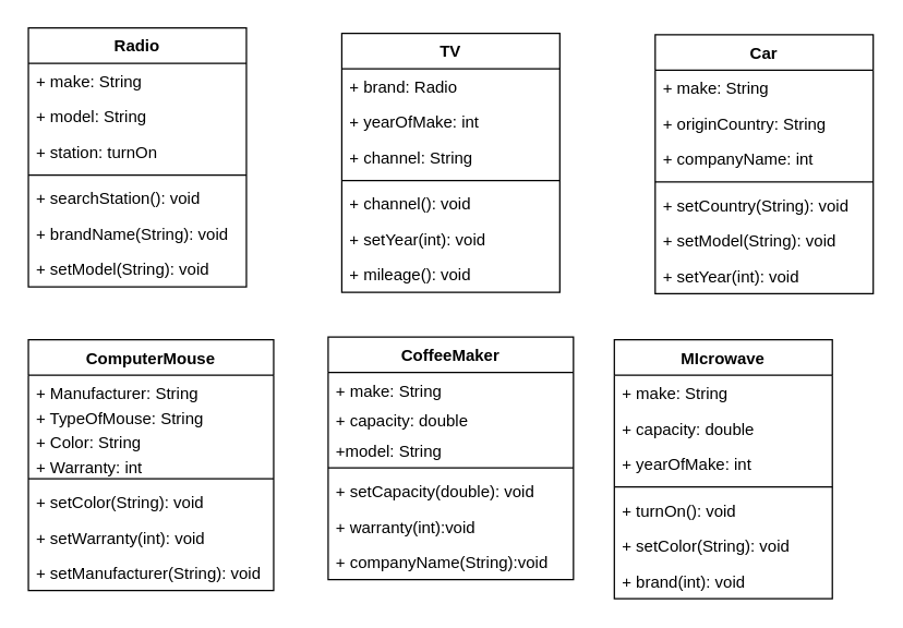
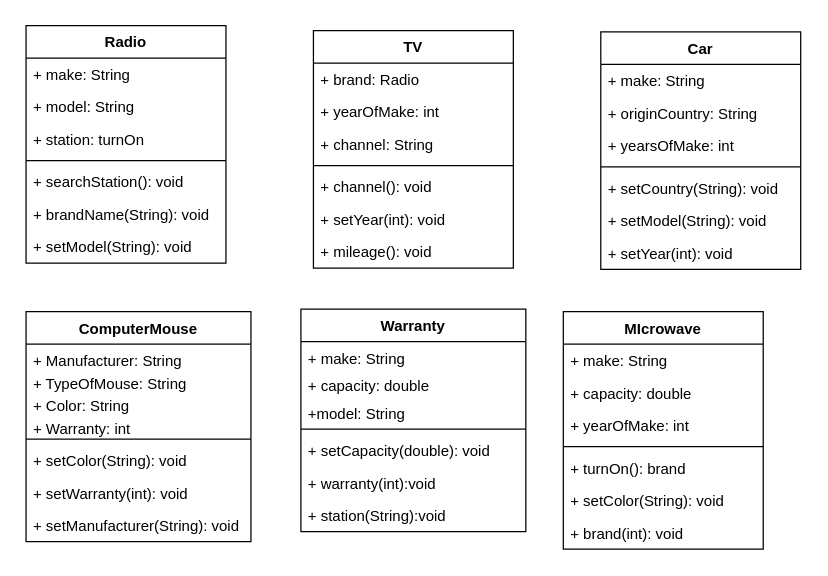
  <mxCell id="0" />
  <mxCell id="1" parent="0" />
  <mxCell id="2" value="Radio" style="swimlane;fontStyle=1;align=center;verticalAlign=top;childLayout=stackLayout;horizontal=1;startSize=26;horizontalStack=0;resizeParent=1;resizeParentMax=0;resizeLast=0;collapsible=1;marginBottom=0;" vertex="1" parent="1"><mxGeometry x="20" y="20" width="160" height="190" as="geometry" /></mxCell>
  <mxCell id="3" value="+ make: String" style="text;strokeColor=none;fillColor=none;align=left;verticalAlign=top;spacingLeft=4;spacingRight=4;overflow=hidden;rotatable=0;points=[[0,0.5],[1,0.5]];portConstraint=eastwest;" vertex="1" parent="2"><mxGeometry y="26" width="160" height="26" as="geometry" /></mxCell>
  <mxCell id="4" value="+ model: String" style="text;strokeColor=none;fillColor=none;align=left;verticalAlign=top;spacingLeft=4;spacingRight=4;overflow=hidden;rotatable=0;points=[[0,0.5],[1,0.5]];portConstraint=eastwest;" vertex="1" parent="2"><mxGeometry y="52" width="160" height="26" as="geometry" /></mxCell>
  <mxCell id="5" value="+ station: turnOn" style="text;strokeColor=none;fillColor=none;align=left;verticalAlign=top;spacingLeft=4;spacingRight=4;overflow=hidden;rotatable=0;points=[[0,0.5],[1,0.5]];portConstraint=eastwest;" vertex="1" parent="2"><mxGeometry y="78" width="160" height="26" as="geometry" /></mxCell>
  <mxCell id="6" value="" style="line;strokeWidth=1;fillColor=none;align=left;verticalAlign=middle;spacingTop=-1;spacingLeft=3;spacingRight=3;rotatable=0;labelPosition=right;points=[];portConstraint=eastwest;" vertex="1" parent="2"><mxGeometry y="104" width="160" height="8" as="geometry" /></mxCell>
  <mxCell id="7" value="+ searchStation(): void" style="text;strokeColor=none;fillColor=none;align=left;verticalAlign=top;spacingLeft=4;spacingRight=4;overflow=hidden;rotatable=0;points=[[0,0.5],[1,0.5]];portConstraint=eastwest;" vertex="1" parent="2"><mxGeometry y="112" width="160" height="26" as="geometry" /></mxCell>
  <mxCell id="8" value="+ brandName(String): void" style="text;strokeColor=none;fillColor=none;align=left;verticalAlign=top;spacingLeft=4;spacingRight=4;overflow=hidden;rotatable=0;points=[[0,0.5],[1,0.5]];portConstraint=eastwest;" vertex="1" parent="2"><mxGeometry y="138" width="160" height="26" as="geometry" /></mxCell>
  <mxCell id="9" value="+ setModel(String): void" style="text;strokeColor=none;fillColor=none;align=left;verticalAlign=top;spacingLeft=4;spacingRight=4;overflow=hidden;rotatable=0;points=[[0,0.5],[1,0.5]];portConstraint=eastwest;" vertex="1" parent="2"><mxGeometry y="164" width="160" height="26" as="geometry" /></mxCell>
  <mxCell id="10" value="TV" style="swimlane;fontStyle=1;align=center;verticalAlign=top;childLayout=stackLayout;horizontal=1;startSize=26;horizontalStack=0;resizeParent=1;resizeParentMax=0;resizeLast=0;collapsible=1;marginBottom=0;" vertex="1" parent="1"><mxGeometry x="250" y="24" width="160" height="190" as="geometry" /></mxCell>
  <mxCell id="11" value="+ brand: Radio" style="text;strokeColor=none;fillColor=none;align=left;verticalAlign=top;spacingLeft=4;spacingRight=4;overflow=hidden;rotatable=0;points=[[0,0.5],[1,0.5]];portConstraint=eastwest;" vertex="1" parent="10"><mxGeometry y="26" width="160" height="26" as="geometry" /></mxCell>
  <mxCell id="12" value="+ yearOfMake: int" style="text;strokeColor=none;fillColor=none;align=left;verticalAlign=top;spacingLeft=4;spacingRight=4;overflow=hidden;rotatable=0;points=[[0,0.5],[1,0.5]];portConstraint=eastwest;" vertex="1" parent="10"><mxGeometry y="52" width="160" height="26" as="geometry" /></mxCell>
  <mxCell id="13" value="+ channel: String" style="text;strokeColor=none;fillColor=none;align=left;verticalAlign=top;spacingLeft=4;spacingRight=4;overflow=hidden;rotatable=0;points=[[0,0.5],[1,0.5]];portConstraint=eastwest;" vertex="1" parent="10"><mxGeometry y="78" width="160" height="26" as="geometry" /></mxCell>
  <mxCell id="14" value="" style="line;strokeWidth=1;fillColor=none;align=left;verticalAlign=middle;spacingTop=-1;spacingLeft=3;spacingRight=3;rotatable=0;labelPosition=right;points=[];portConstraint=eastwest;" vertex="1" parent="10"><mxGeometry y="104" width="160" height="8" as="geometry" /></mxCell>
  <mxCell id="15" value="+ channel(): void" style="text;strokeColor=none;fillColor=none;align=left;verticalAlign=top;spacingLeft=4;spacingRight=4;overflow=hidden;rotatable=0;points=[[0,0.5],[1,0.5]];portConstraint=eastwest;" vertex="1" parent="10"><mxGeometry y="112" width="160" height="26" as="geometry" /></mxCell>
  <mxCell id="16" value="+ setYear(int): void" style="text;strokeColor=none;fillColor=none;align=left;verticalAlign=top;spacingLeft=4;spacingRight=4;overflow=hidden;rotatable=0;points=[[0,0.5],[1,0.5]];portConstraint=eastwest;" vertex="1" parent="10"><mxGeometry y="138" width="160" height="26" as="geometry" /></mxCell>
  <mxCell id="17" value="+ mileage(): void" style="text;strokeColor=none;fillColor=none;align=left;verticalAlign=top;spacingLeft=4;spacingRight=4;overflow=hidden;rotatable=0;points=[[0,0.5],[1,0.5]];portConstraint=eastwest;" vertex="1" parent="10"><mxGeometry y="164" width="160" height="26" as="geometry" /></mxCell>
  <mxCell id="18" value="Car" style="swimlane;fontStyle=1;align=center;verticalAlign=top;childLayout=stackLayout;horizontal=1;startSize=26;horizontalStack=0;resizeParent=1;resizeParentMax=0;resizeLast=0;collapsible=1;marginBottom=0;" vertex="1" parent="1"><mxGeometry x="480" y="25" width="160" height="190" as="geometry" /></mxCell>
  <mxCell id="19" value="+ make: String" style="text;strokeColor=none;fillColor=none;align=left;verticalAlign=top;spacingLeft=4;spacingRight=4;overflow=hidden;rotatable=0;points=[[0,0.5],[1,0.5]];portConstraint=eastwest;" vertex="1" parent="18"><mxGeometry y="26" width="160" height="26" as="geometry" /></mxCell>
  <mxCell id="20" value="+ originCountry: String" style="text;strokeColor=none;fillColor=none;align=left;verticalAlign=top;spacingLeft=4;spacingRight=4;overflow=hidden;rotatable=0;points=[[0,0.5],[1,0.5]];portConstraint=eastwest;" vertex="1" parent="18"><mxGeometry y="52" width="160" height="26" as="geometry" /></mxCell>
- <mxCell id="21" value="+ companyName: int" style="text;strokeColor=none;fillColor=none;align=left;verticalAlign=top;spacingLeft=4;spacingRight=4;overflow=hidden;rotatable=0;points=[[0,0.5],[1,0.5]];portConstraint=eastwest;" vertex="1" parent="18"><mxGeometry y="78" width="160" height="26" as="geometry" /></mxCell>
+ <mxCell id="21" value="+ yearsOfMake: int" style="text;strokeColor=none;fillColor=none;align=left;verticalAlign=top;spacingLeft=4;spacingRight=4;overflow=hidden;rotatable=0;points=[[0,0.5],[1,0.5]];portConstraint=eastwest;" vertex="1" parent="18"><mxGeometry y="78" width="160" height="26" as="geometry" /></mxCell>
  <mxCell id="22" value="" style="line;strokeWidth=1;fillColor=none;align=left;verticalAlign=middle;spacingTop=-1;spacingLeft=3;spacingRight=3;rotatable=0;labelPosition=right;points=[];portConstraint=eastwest;" vertex="1" parent="18"><mxGeometry y="104" width="160" height="8" as="geometry" /></mxCell>
  <mxCell id="23" value="+ setCountry(String): void" style="text;strokeColor=none;fillColor=none;align=left;verticalAlign=top;spacingLeft=4;spacingRight=4;overflow=hidden;rotatable=0;points=[[0,0.5],[1,0.5]];portConstraint=eastwest;" vertex="1" parent="18"><mxGeometry y="112" width="160" height="26" as="geometry" /></mxCell>
  <mxCell id="24" value="+ setModel(String): void" style="text;strokeColor=none;fillColor=none;align=left;verticalAlign=top;spacingLeft=4;spacingRight=4;overflow=hidden;rotatable=0;points=[[0,0.5],[1,0.5]];portConstraint=eastwest;" vertex="1" parent="18"><mxGeometry y="138" width="160" height="26" as="geometry" /></mxCell>
  <mxCell id="25" value="+ setYear(int): void" style="text;strokeColor=none;fillColor=none;align=left;verticalAlign=top;spacingLeft=4;spacingRight=4;overflow=hidden;rotatable=0;points=[[0,0.5],[1,0.5]];portConstraint=eastwest;" vertex="1" parent="18"><mxGeometry y="164" width="160" height="26" as="geometry" /></mxCell>
  <mxCell id="26" value="ComputerMouse" style="swimlane;fontStyle=1;align=center;verticalAlign=top;childLayout=stackLayout;horizontal=1;startSize=26;horizontalStack=0;resizeParent=1;resizeParentMax=0;resizeLast=0;collapsible=1;marginBottom=0;" vertex="1" parent="1"><mxGeometry x="20" y="249" width="180" height="184" as="geometry" /></mxCell>
  <mxCell id="27" value="+ Manufacturer: String" style="text;strokeColor=none;fillColor=none;align=left;verticalAlign=top;spacingLeft=4;spacingRight=4;overflow=hidden;rotatable=0;points=[[0,0.5],[1,0.5]];portConstraint=eastwest;" vertex="1" parent="26"><mxGeometry y="26" width="180" height="18" as="geometry" /></mxCell>
  <mxCell id="28" value="+ TypeOfMouse: String" style="text;strokeColor=none;fillColor=none;align=left;verticalAlign=top;spacingLeft=4;spacingRight=4;overflow=hidden;rotatable=0;points=[[0,0.5],[1,0.5]];portConstraint=eastwest;" vertex="1" parent="26"><mxGeometry y="44" width="180" height="18" as="geometry" /></mxCell>
  <mxCell id="29" value="+ Color: String" style="text;strokeColor=none;fillColor=none;align=left;verticalAlign=top;spacingLeft=4;spacingRight=4;overflow=hidden;rotatable=0;points=[[0,0.5],[1,0.5]];portConstraint=eastwest;" vertex="1" parent="26"><mxGeometry y="62" width="180" height="18" as="geometry" /></mxCell>
  <mxCell id="30" value="+ Warranty: int" style="text;strokeColor=none;fillColor=none;align=left;verticalAlign=top;spacingLeft=4;spacingRight=4;overflow=hidden;rotatable=0;points=[[0,0.5],[1,0.5]];portConstraint=eastwest;" vertex="1" parent="26"><mxGeometry y="80" width="180" height="18" as="geometry" /></mxCell>
  <mxCell id="31" value="" style="line;strokeWidth=1;fillColor=none;align=left;verticalAlign=middle;spacingTop=-1;spacingLeft=3;spacingRight=3;rotatable=0;labelPosition=right;points=[];portConstraint=eastwest;" vertex="1" parent="26"><mxGeometry y="98" width="180" height="8" as="geometry" /></mxCell>
  <mxCell id="32" value="+ setColor(String): void" style="text;strokeColor=none;fillColor=none;align=left;verticalAlign=top;spacingLeft=4;spacingRight=4;overflow=hidden;rotatable=0;points=[[0,0.5],[1,0.5]];portConstraint=eastwest;" vertex="1" parent="26"><mxGeometry y="106" width="180" height="26" as="geometry" /></mxCell>
  <mxCell id="33" value="+ setWarranty(int): void" style="text;strokeColor=none;fillColor=none;align=left;verticalAlign=top;spacingLeft=4;spacingRight=4;overflow=hidden;rotatable=0;points=[[0,0.5],[1,0.5]];portConstraint=eastwest;" vertex="1" parent="26"><mxGeometry y="132" width="180" height="26" as="geometry" /></mxCell>
  <mxCell id="34" value="+ setManufacturer(String): void" style="text;strokeColor=none;fillColor=none;align=left;verticalAlign=top;spacingLeft=4;spacingRight=4;overflow=hidden;rotatable=0;points=[[0,0.5],[1,0.5]];portConstraint=eastwest;" vertex="1" parent="26"><mxGeometry y="158" width="180" height="26" as="geometry" /></mxCell>
- <mxCell id="35" value="CoffeeMaker" style="swimlane;fontStyle=1;align=center;verticalAlign=top;childLayout=stackLayout;horizontal=1;startSize=26;horizontalStack=0;resizeParent=1;resizeParentMax=0;resizeLast=0;collapsible=1;marginBottom=0;" vertex="1" parent="1"><mxGeometry x="240" y="247" width="180" height="178" as="geometry" /></mxCell>
+ <mxCell id="35" value="Warranty" style="swimlane;fontStyle=1;align=center;verticalAlign=top;childLayout=stackLayout;horizontal=1;startSize=26;horizontalStack=0;resizeParent=1;resizeParentMax=0;resizeLast=0;collapsible=1;marginBottom=0;" vertex="1" parent="1"><mxGeometry x="240" y="247" width="180" height="178" as="geometry" /></mxCell>
  <mxCell id="36" value="+ make: String" style="text;strokeColor=none;fillColor=none;align=left;verticalAlign=top;spacingLeft=4;spacingRight=4;overflow=hidden;rotatable=0;points=[[0,0.5],[1,0.5]];portConstraint=eastwest;" vertex="1" parent="35"><mxGeometry y="26" width="180" height="22" as="geometry" /></mxCell>
  <mxCell id="37" value="+ capacity: double" style="text;strokeColor=none;fillColor=none;align=left;verticalAlign=top;spacingLeft=4;spacingRight=4;overflow=hidden;rotatable=0;points=[[0,0.5],[1,0.5]];portConstraint=eastwest;" vertex="1" parent="35"><mxGeometry y="48" width="180" height="22" as="geometry" /></mxCell>
  <mxCell id="38" value="+model: String" style="text;strokeColor=none;fillColor=none;align=left;verticalAlign=top;spacingLeft=4;spacingRight=4;overflow=hidden;rotatable=0;points=[[0,0.5],[1,0.5]];portConstraint=eastwest;" vertex="1" parent="35"><mxGeometry y="70" width="180" height="22" as="geometry" /></mxCell>
  <mxCell id="39" value="" style="line;strokeWidth=1;fillColor=none;align=left;verticalAlign=middle;spacingTop=-1;spacingLeft=3;spacingRight=3;rotatable=0;labelPosition=right;points=[];portConstraint=eastwest;" vertex="1" parent="35"><mxGeometry y="92" width="180" height="8" as="geometry" /></mxCell>
  <mxCell id="40" value="+ setCapacity(double): void" style="text;strokeColor=none;fillColor=none;align=left;verticalAlign=top;spacingLeft=4;spacingRight=4;overflow=hidden;rotatable=0;points=[[0,0.5],[1,0.5]];portConstraint=eastwest;" vertex="1" parent="35"><mxGeometry y="100" width="180" height="26" as="geometry" /></mxCell>
  <mxCell id="41" value="+ warranty(int):void " style="text;strokeColor=none;fillColor=none;align=left;verticalAlign=top;spacingLeft=4;spacingRight=4;overflow=hidden;rotatable=0;points=[[0,0.5],[1,0.5]];portConstraint=eastwest;" vertex="1" parent="35"><mxGeometry y="126" width="180" height="26" as="geometry" /></mxCell>
- <mxCell id="42" value="+ companyName(String):void " style="text;strokeColor=none;fillColor=none;align=left;verticalAlign=top;spacingLeft=4;spacingRight=4;overflow=hidden;rotatable=0;points=[[0,0.5],[1,0.5]];portConstraint=eastwest;" vertex="1" parent="35"><mxGeometry y="152" width="180" height="26" as="geometry" /></mxCell>
+ <mxCell id="42" value="+ station(String):void " style="text;strokeColor=none;fillColor=none;align=left;verticalAlign=top;spacingLeft=4;spacingRight=4;overflow=hidden;rotatable=0;points=[[0,0.5],[1,0.5]];portConstraint=eastwest;" vertex="1" parent="35"><mxGeometry y="152" width="180" height="26" as="geometry" /></mxCell>
  <mxCell id="43" value="MIcrowave" style="swimlane;fontStyle=1;align=center;verticalAlign=top;childLayout=stackLayout;horizontal=1;startSize=26;horizontalStack=0;resizeParent=1;resizeParentMax=0;resizeLast=0;collapsible=1;marginBottom=0;" vertex="1" parent="1"><mxGeometry x="450" y="249" width="160" height="190" as="geometry" /></mxCell>
  <mxCell id="44" value="+ make: String" style="text;strokeColor=none;fillColor=none;align=left;verticalAlign=top;spacingLeft=4;spacingRight=4;overflow=hidden;rotatable=0;points=[[0,0.5],[1,0.5]];portConstraint=eastwest;" vertex="1" parent="43"><mxGeometry y="26" width="160" height="26" as="geometry" /></mxCell>
  <mxCell id="45" value="+ capacity: double" style="text;strokeColor=none;fillColor=none;align=left;verticalAlign=top;spacingLeft=4;spacingRight=4;overflow=hidden;rotatable=0;points=[[0,0.5],[1,0.5]];portConstraint=eastwest;" vertex="1" parent="43"><mxGeometry y="52" width="160" height="26" as="geometry" /></mxCell>
  <mxCell id="46" value="+ yearOfMake: int" style="text;strokeColor=none;fillColor=none;align=left;verticalAlign=top;spacingLeft=4;spacingRight=4;overflow=hidden;rotatable=0;points=[[0,0.5],[1,0.5]];portConstraint=eastwest;" vertex="1" parent="43"><mxGeometry y="78" width="160" height="26" as="geometry" /></mxCell>
  <mxCell id="47" value="" style="line;strokeWidth=1;fillColor=none;align=left;verticalAlign=middle;spacingTop=-1;spacingLeft=3;spacingRight=3;rotatable=0;labelPosition=right;points=[];portConstraint=eastwest;" vertex="1" parent="43"><mxGeometry y="104" width="160" height="8" as="geometry" /></mxCell>
- <mxCell id="48" value="+ turnOn(): void" style="text;strokeColor=none;fillColor=none;align=left;verticalAlign=top;spacingLeft=4;spacingRight=4;overflow=hidden;rotatable=0;points=[[0,0.5],[1,0.5]];portConstraint=eastwest;" vertex="1" parent="43"><mxGeometry y="112" width="160" height="26" as="geometry" /></mxCell>
+ <mxCell id="48" value="+ turnOn(): brand" style="text;strokeColor=none;fillColor=none;align=left;verticalAlign=top;spacingLeft=4;spacingRight=4;overflow=hidden;rotatable=0;points=[[0,0.5],[1,0.5]];portConstraint=eastwest;" vertex="1" parent="43"><mxGeometry y="112" width="160" height="26" as="geometry" /></mxCell>
  <mxCell id="49" value="+ setColor(String): void" style="text;strokeColor=none;fillColor=none;align=left;verticalAlign=top;spacingLeft=4;spacingRight=4;overflow=hidden;rotatable=0;points=[[0,0.5],[1,0.5]];portConstraint=eastwest;" vertex="1" parent="43"><mxGeometry y="138" width="160" height="26" as="geometry" /></mxCell>
  <mxCell id="50" value="+ brand(int): void" style="text;strokeColor=none;fillColor=none;align=left;verticalAlign=top;spacingLeft=4;spacingRight=4;overflow=hidden;rotatable=0;points=[[0,0.5],[1,0.5]];portConstraint=eastwest;" vertex="1" parent="43"><mxGeometry y="164" width="160" height="26" as="geometry" /></mxCell>
